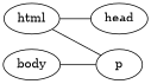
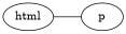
  graph {
    rankdir=LR
    html
-   head
    p
-   body
-   html -- head
    html -- p
-   body -- p
  }
